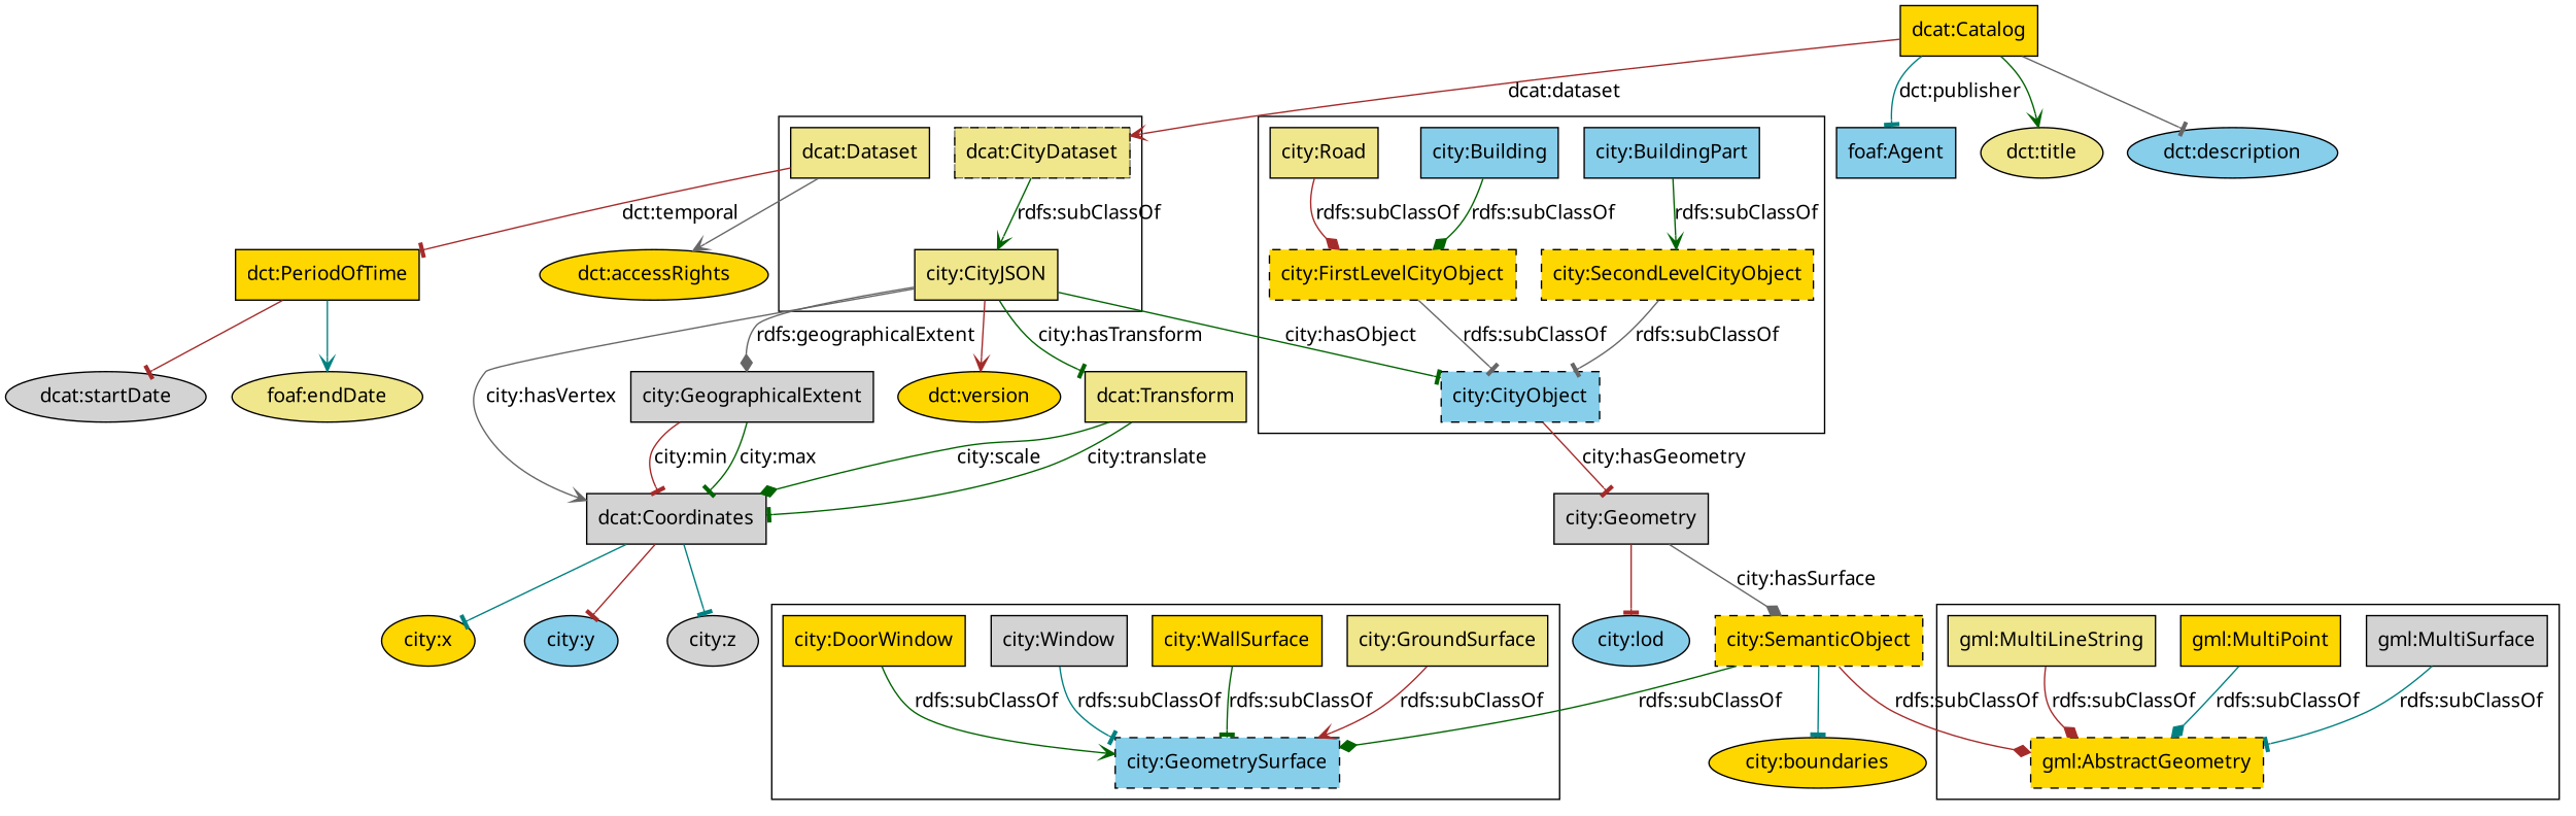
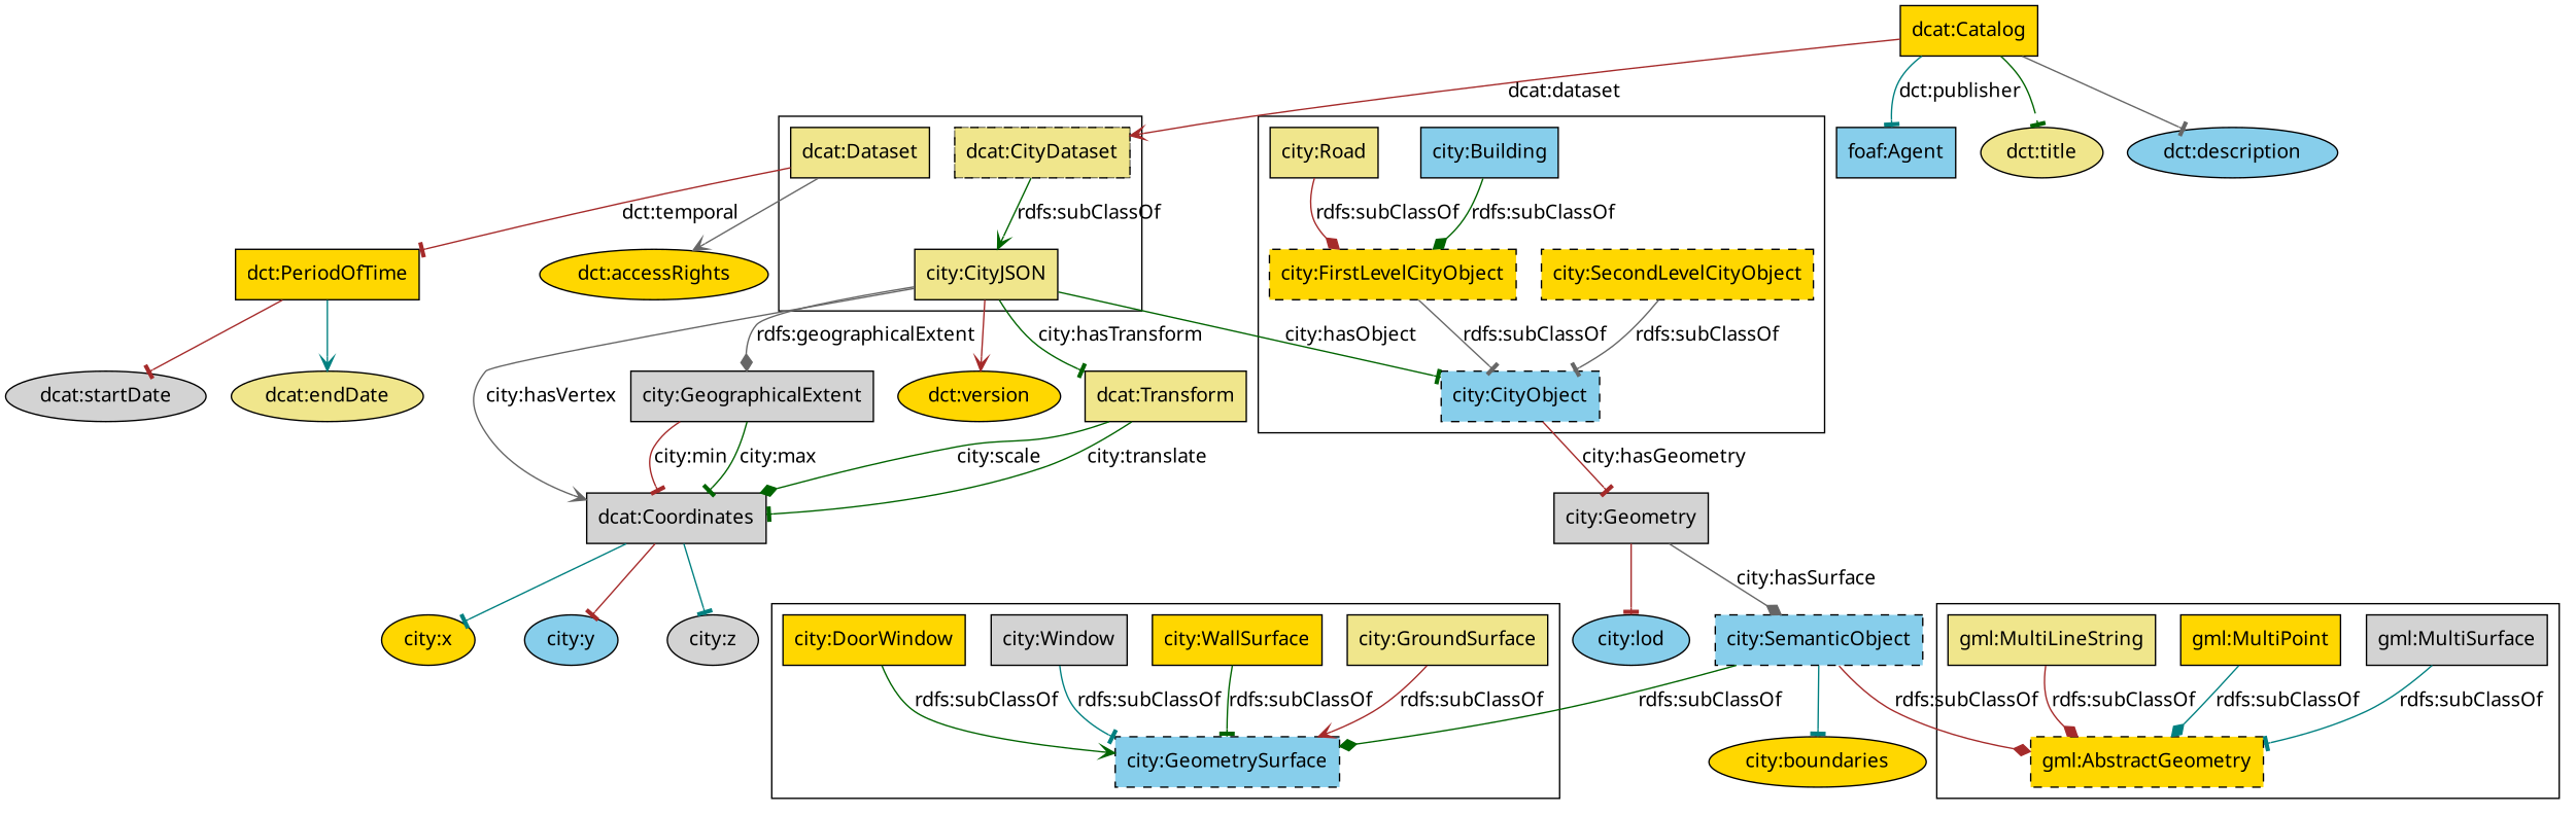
  digraph {
    fontname="Noto Sans"
    node [fillcolor=gold fontname="Noto Sans" shape=box style=filled]
    edge [fontname="Noto Sans" arrowhead=tee color=darkgreen]
    "city:x" [shape=ellipse]
    "city:y" [fillcolor=skyblue shape=ellipse]
    "city:z" [fillcolor=lightgrey shape=ellipse]
    "dcat:CityDataset" [fillcolor=khaki style="dashed,striped,filled"]
    "city:CityJSON" [fillcolor=khaki]
    "dcat:Dataset" [fillcolor=khaki]
    "city:CityObject" [fillcolor=skyblue style="filled,dashed"]
    "city:FirstLevelCityObject" [style="filled,dashed"]
    "city:SecondLevelCityObject" [style="filled,dashed"]
    "city:Building" [fillcolor=skyblue]
-   "city:BuildingPart" [fillcolor=skyblue]
    "city:Road" [fillcolor=khaki]
    "city:GeometrySurface" [fillcolor=skyblue style="filled,dashed"]
    "city:GroundSurface" [fillcolor=khaki]
    "city:WallSurface"
    "city:Window" [fillcolor=lightgrey]
    "city:DoorWindow"
    "gml:AbstractGeometry" [style="filled,dashed"]
    "gml:MultiSurface" [fillcolor=lightgrey]
    "gml:MultiPoint"
    "gml:MultiLineString" [fillcolor=khaki]
    "dct:version" [shape=ellipse]
    "city:GeographicalExtent" [fillcolor=lightgrey]
    n24 [fillcolor=lightgrey label="dcat:Coordinates"]
    n25 [fillcolor=khaki label="dcat:Transform"]
    "dct:PeriodOfTime"
    "dct:accessRights" [shape=ellipse]
    "city:Geometry" [fillcolor=lightgrey]
    "dcat:startDate" [fillcolor=lightgrey shape=ellipse]
-   "dcat:endDate" [fillcolor=khaki shape=ellipse label="foaf:endDate"]
+   "dcat:endDate" [fillcolor=khaki shape=ellipse]
    "dcat:Catalog"
    "foaf:Agent" [fillcolor=skyblue]
    "dct:title" [fillcolor=khaki shape=ellipse]
    "dct:description" [fillcolor=skyblue shape=ellipse]
-   "city:SemanticObject" [style="filled,dashed"]
+   "city:SemanticObject" [fillcolor=skyblue style="filled,dashed"]
    "city:lod" [fillcolor=skyblue shape=ellipse]
    "city:boundaries" [shape=ellipse]
    subgraph sub_1 {
      rank=same
      "city:x"
      "city:y"
      "city:z"
    }
    subgraph cluster_2 {
      "dcat:CityDataset"
      "city:CityJSON"
      "dcat:Dataset"
    }
    subgraph cluster_3 {
      "city:CityObject"
      "city:FirstLevelCityObject"
      "city:SecondLevelCityObject"
      "city:Building"
-     "city:BuildingPart"
      "city:Road"
    }
    subgraph cluster_4 {
      "city:GeometrySurface"
      "city:GroundSurface"
      "city:WallSurface"
      "city:Window"
      "city:DoorWindow"
    }
    subgraph cluster_5 {
      "gml:AbstractGeometry"
      "gml:MultiSurface"
      "gml:MultiPoint"
      "gml:MultiLineString"
    }
    "city:x" -> "city:y" [style=invis arrowhead="" color=""]
    "city:y" -> "city:z" [style=invis arrowhead="" color=""]
    "dcat:CityDataset" -> "city:CityJSON" [arrowhead=vee label="rdfs:subClassOf"]
    "city:CityJSON" -> "city:CityObject" [label="city:hasObject"]
    "city:CityJSON" -> "dct:version" [arrowhead=vee color=brown]
    "city:CityJSON" -> "city:GeographicalExtent" [arrowhead=diamond color=gray40 label="rdfs:geographicalExtent"]
    "city:CityJSON" -> n24 [arrowhead=vee color=gray40 label="city:hasVertex"]
    "city:CityJSON" -> n25 [label="city:hasTransform"]
    "dcat:Dataset" -> "dct:PeriodOfTime" [color=brown label="dct:temporal"]
    "dcat:Dataset" -> "dct:accessRights" [arrowhead=vee color=gray40]
    "city:CityObject" -> "city:Geometry" [color=brown label="city:hasGeometry"]
    "city:FirstLevelCityObject" -> "city:CityObject" [color=gray40 label="rdfs:subClassOf"]
    "city:SecondLevelCityObject" -> "city:CityObject" [color=gray40 label="rdfs:subClassOf"]
    "city:Building" -> "city:FirstLevelCityObject" [arrowhead=diamond label="rdfs:subClassOf"]
-   "city:BuildingPart" -> "city:SecondLevelCityObject" [arrowhead=vee label="rdfs:subClassOf"]
    "city:Road" -> "city:FirstLevelCityObject" [arrowhead=diamond color=brown label="rdfs:subClassOf"]
    "city:GroundSurface" -> "city:GeometrySurface" [arrowhead=vee color=brown label="rdfs:subClassOf"]
    "city:WallSurface" -> "city:GeometrySurface" [label="rdfs:subClassOf"]
    "city:Window" -> "city:GeometrySurface" [color=teal label="rdfs:subClassOf"]
    "city:DoorWindow" -> "city:GeometrySurface" [arrowhead=vee label="rdfs:subClassOf"]
    "gml:MultiSurface" -> "gml:AbstractGeometry" [color=teal label="rdfs:subClassOf"]
    "gml:MultiPoint" -> "gml:AbstractGeometry" [arrowhead=diamond color=teal label="rdfs:subClassOf"]
    "gml:MultiLineString" -> "gml:AbstractGeometry" [arrowhead=diamond color=brown label="rdfs:subClassOf"]
    "city:GeographicalExtent" -> n24 [color=brown label="city:min"]
    "city:GeographicalExtent" -> n24 [label="city:max"]
    n24 -> "city:x" [color=teal]
    n24 -> "city:y" [color=brown]
    n24 -> "city:z" [color=teal]
    n25 -> n24 [arrowhead=diamond label="city:scale"]
    n25 -> n24 [label="city:translate"]
    "dct:PeriodOfTime" -> "dcat:startDate" [color=brown]
    "dct:PeriodOfTime" -> "dcat:endDate" [arrowhead=vee color=teal]
    "city:Geometry" -> "city:SemanticObject" [arrowhead=diamond color=gray40 label="city:hasSurface"]
    "city:Geometry" -> "city:lod" [color=brown]
    "dcat:Catalog" -> "dcat:CityDataset" [arrowhead=vee color=brown label="dcat:dataset"]
    "dcat:Catalog" -> "foaf:Agent" [color=teal label="dct:publisher"]
-   "dcat:Catalog" -> "dct:title" [arrowhead=vee]
+   "dcat:Catalog" -> "dct:title"
    "dcat:Catalog" -> "dct:description" [color=gray40]
    "city:SemanticObject" -> "city:GeometrySurface" [arrowhead=diamond label="rdfs:subClassOf"]
    "city:SemanticObject" -> "gml:AbstractGeometry" [arrowhead=diamond color=brown label="rdfs:subClassOf"]
    "city:SemanticObject" -> "city:boundaries" [color=teal]
  }
